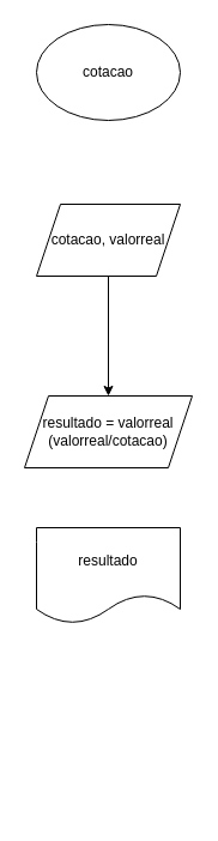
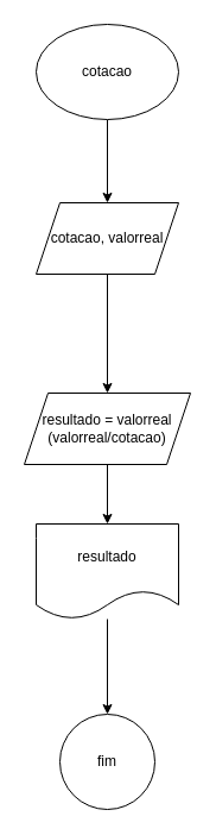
  <mxCell id="0" />
  <mxCell id="1" parent="0" />
+ <mxCell id="2" value="" style="edgeStyle=orthogonalEdgeStyle;rounded=0;orthogonalLoop=1;jettySize=auto;html=1;" edge="1" parent="1" source="3" target="5"><mxGeometry relative="1" as="geometry" /></mxCell>
  <mxCell id="3" value="cotacao" style="ellipse;whiteSpace=wrap;html=1;" vertex="1" parent="1"><mxGeometry x="30" y="20" width="120" height="80" as="geometry" /></mxCell>
  <mxCell id="4" value="" style="edgeStyle=orthogonalEdgeStyle;rounded=0;orthogonalLoop=1;jettySize=auto;html=1;" edge="1" parent="1" source="5" target="7"><mxGeometry relative="1" as="geometry" /></mxCell>
  <mxCell id="5" value="cotacao, valorreal" style="shape=parallelogram;perimeter=parallelogramPerimeter;whiteSpace=wrap;html=1;fixedSize=1;" vertex="1" parent="1"><mxGeometry x="30" y="170" width="120" height="60" as="geometry" /></mxCell>
+ <mxCell id="6" value="" style="edgeStyle=orthogonalEdgeStyle;rounded=0;orthogonalLoop=1;jettySize=auto;html=1;" edge="1" parent="1" source="7" target="9"><mxGeometry relative="1" as="geometry" /></mxCell>
  <mxCell id="7" value="resultado = valorreal&lt;div&gt;(valorreal/cotacao)&lt;/div&gt;" style="shape=parallelogram;perimeter=parallelogramPerimeter;whiteSpace=wrap;html=1;fixedSize=1;" vertex="1" parent="1"><mxGeometry x="20" y="330" width="140" height="60" as="geometry" /></mxCell>
+ <mxCell id="8" value="" style="edgeStyle=orthogonalEdgeStyle;rounded=0;orthogonalLoop=1;jettySize=auto;html=1;" edge="1" parent="1" source="9" target="10"><mxGeometry relative="1" as="geometry" /></mxCell>
  <mxCell id="9" value="resultado" style="shape=document;whiteSpace=wrap;html=1;boundedLbl=1;" vertex="1" parent="1"><mxGeometry x="30" y="440" width="120" height="80" as="geometry" /></mxCell>
+ <mxCell id="10" value="fim" style="ellipse;whiteSpace=wrap;html=1;" vertex="1" parent="1"><mxGeometry x="50" y="600" width="80" height="80" as="geometry" /></mxCell>
